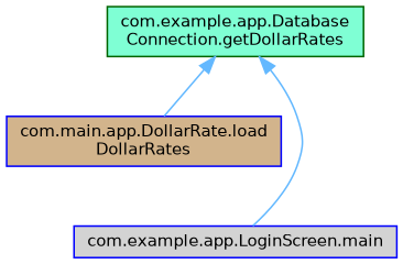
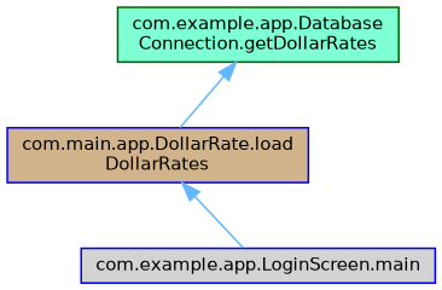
  digraph {
    rankdir=TB
    node [color=blue fontname=Helvetica fontsize=10 shape=box style=filled]
    edge [color=steelblue1 dir=back fontname=Helvetica fontsize=10 labelfontname=Helvetica labelfontsize=10 style=solid]
    n1 [color=darkgreen fillcolor=aquamarine fontcolor=black height=0.2 label="com.example.app.Database\lConnection.getDollarRates" width=0.4]
    n2 [fillcolor=tan height=0.2 label="com.main.app.DollarRate.load\lDollarRates" width=0.4]
    n3 [fillcolor=lightgrey height=0.2 label="com.example.app.LoginScreen.main" width=0.4]
    n1 -> n2
-   n1 -> n3
+   n2 -> n3
  }
